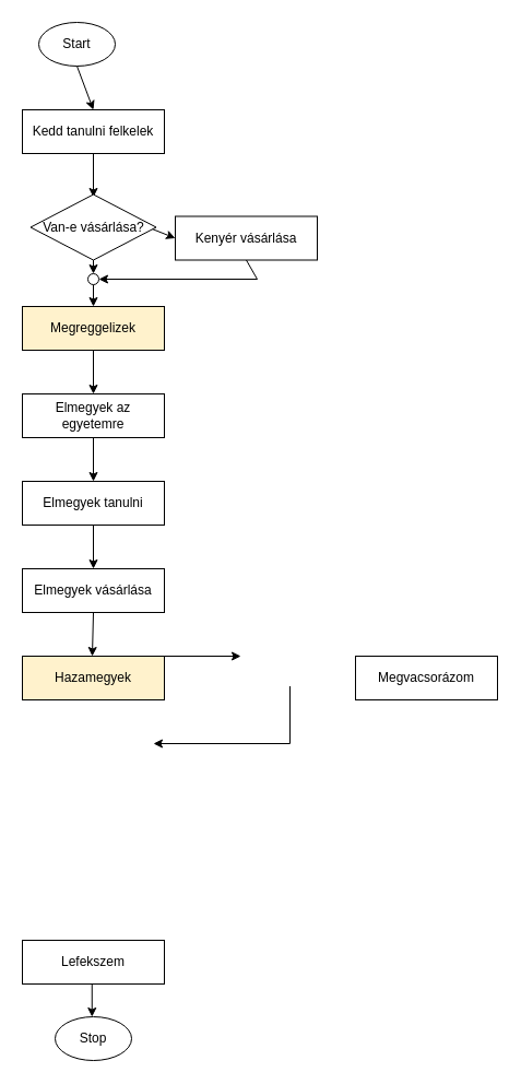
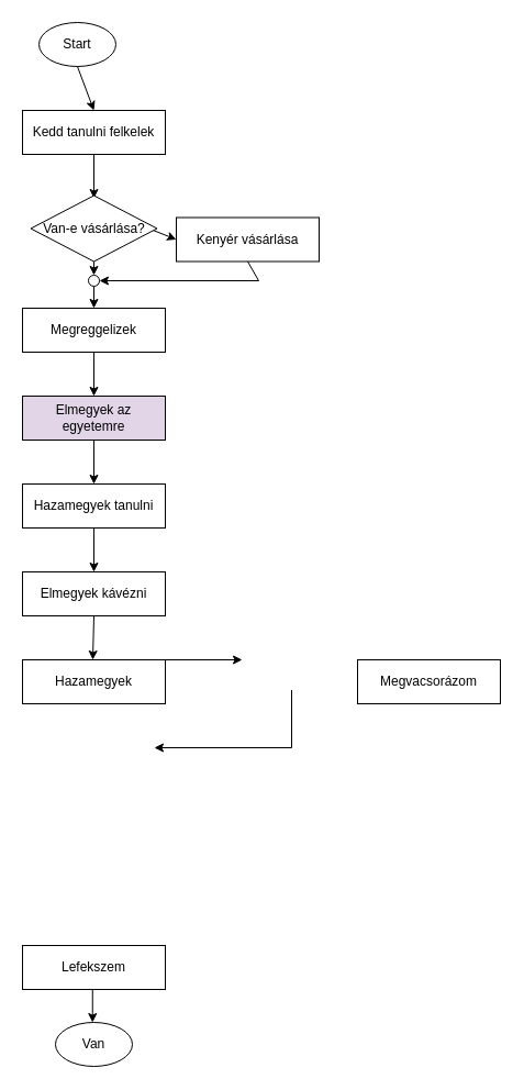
  <mxCell id="0" />
  <mxCell id="1" parent="0" />
  <mxCell id="2" value="Start" style="ellipse;whiteSpace=wrap;html=1;" vertex="1" parent="1"><mxGeometry x="35" y="20" width="70" height="40" as="geometry" /></mxCell>
  <mxCell id="3" value="" style="endArrow=classic;html=1;rounded=0;exitX=0.5;exitY=1;exitDx=0;exitDy=0;" edge="1" parent="1" source="2"><mxGeometry width="50" height="50" relative="1" as="geometry"><mxPoint x="-10" y="320" as="sourcePoint" /><mxPoint x="85" y="100" as="targetPoint" /></mxGeometry></mxCell>
  <mxCell id="4" value="" style="endArrow=classic;html=1;rounded=0;exitX=0.5;exitY=1;exitDx=0;exitDy=0;" edge="1" parent="1"><mxGeometry width="50" height="50" relative="1" as="geometry"><mxPoint x="85" y="140" as="sourcePoint" /><mxPoint x="85" y="180" as="targetPoint" /></mxGeometry></mxCell>
  <mxCell id="5" value="" style="endArrow=classic;html=1;rounded=0;exitX=0.5;exitY=1;exitDx=0;exitDy=0;" edge="1" parent="1" source="14"><mxGeometry width="50" height="50" relative="1" as="geometry"><mxPoint x="85" y="460" as="sourcePoint" /><mxPoint x="85" y="440" as="targetPoint" /></mxGeometry></mxCell>
  <mxCell id="6" value="" style="endArrow=classic;html=1;rounded=0;exitX=0.5;exitY=1;exitDx=0;exitDy=0;" edge="1" parent="1" source="15"><mxGeometry width="50" height="50" relative="1" as="geometry"><mxPoint x="85" y="540" as="sourcePoint" /><mxPoint x="85" y="520" as="targetPoint" /></mxGeometry></mxCell>
  <mxCell id="7" value="" style="endArrow=classic;html=1;rounded=0;exitX=0.5;exitY=1;exitDx=0;exitDy=0;" edge="1" parent="1" source="16"><mxGeometry width="50" height="50" relative="1" as="geometry"><mxPoint x="84.23" y="610" as="sourcePoint" /><mxPoint x="84" y="600" as="targetPoint" /></mxGeometry></mxCell>
- <mxCell id="8" value="Stop" style="ellipse;whiteSpace=wrap;html=1;" vertex="1" parent="1"><mxGeometry x="50" y="930" width="70" height="40" as="geometry" /></mxCell>
+ <mxCell id="8" value="Van" style="ellipse;whiteSpace=wrap;html=1;" vertex="1" parent="1"><mxGeometry x="50" y="930" width="70" height="40" as="geometry" /></mxCell>
  <mxCell id="9" value="" style="endArrow=classic;html=1;rounded=0;exitX=0.5;exitY=1;exitDx=0;exitDy=0;" edge="1" parent="1"><mxGeometry width="50" height="50" relative="1" as="geometry"><mxPoint x="83.75" y="890" as="sourcePoint" /><mxPoint x="83.75" y="930" as="targetPoint" /></mxGeometry></mxCell>
  <mxCell id="10" value="" style="endArrow=classic;html=1;rounded=0;exitX=1;exitY=0.5;exitDx=0;exitDy=0;" edge="1" parent="1"><mxGeometry width="50" height="50" relative="1" as="geometry"><mxPoint x="140" y="600" as="sourcePoint" /><mxPoint x="220" y="600" as="targetPoint" /></mxGeometry></mxCell>
  <mxCell id="11" value="" style="endArrow=classic;html=1;rounded=0;entryX=1;entryY=0.5;entryDx=0;entryDy=0;exitX=0.5;exitY=1;exitDx=0;exitDy=0;" edge="1" parent="1"><mxGeometry width="50" height="50" relative="1" as="geometry"><mxPoint x="265" y="627.5" as="sourcePoint" /><mxPoint x="140" y="680" as="targetPoint" /><Array as="points"><mxPoint x="265" y="680" /></Array></mxGeometry></mxCell>
  <mxCell id="12" value="Kedd tanulni felkelek" style="rounded=0;whiteSpace=wrap;html=1;" vertex="1" parent="1"><mxGeometry x="20" y="100" width="130" height="40" as="geometry" /></mxCell>
- <mxCell id="13" value="Megreggelizek" style="rounded=0;whiteSpace=wrap;html=1;fillColor=#fff2cc;" vertex="1" parent="1"><mxGeometry x="20" y="280" width="130" height="40" as="geometry" /></mxCell>
- <mxCell id="14" value="Elmegyek az egyetemre" style="rounded=0;whiteSpace=wrap;html=1;" vertex="1" parent="1"><mxGeometry x="20" y="360" width="130" height="40" as="geometry" /></mxCell>
- <mxCell id="15" value="Elmegyek tanulni" style="rounded=0;whiteSpace=wrap;html=1;" vertex="1" parent="1"><mxGeometry x="20" y="440" width="130" height="40" as="geometry" /></mxCell>
- <mxCell id="16" value="Elmegyek vásárlása" style="rounded=0;whiteSpace=wrap;html=1;" vertex="1" parent="1"><mxGeometry x="20" y="520" width="130" height="40" as="geometry" /></mxCell>
- <mxCell id="17" value="Hazamegyek" style="rounded=0;whiteSpace=wrap;html=1;fillColor=#fff2cc;" vertex="1" parent="1"><mxGeometry x="20" y="600" width="130" height="40" as="geometry" /></mxCell>
+ <mxCell id="13" value="Megreggelizek" style="rounded=0;whiteSpace=wrap;html=1;" vertex="1" parent="1"><mxGeometry x="20" y="280" width="130" height="40" as="geometry" /></mxCell>
+ <mxCell id="14" value="Elmegyek az egyetemre" style="rounded=0;whiteSpace=wrap;html=1;fillColor=#e1d5e7;" vertex="1" parent="1"><mxGeometry x="20" y="360" width="130" height="40" as="geometry" /></mxCell>
+ <mxCell id="15" value="Hazamegyek tanulni" style="rounded=0;whiteSpace=wrap;html=1;" vertex="1" parent="1"><mxGeometry x="20" y="440" width="130" height="40" as="geometry" /></mxCell>
+ <mxCell id="16" value="Elmegyek kávézni" style="rounded=0;whiteSpace=wrap;html=1;" vertex="1" parent="1"><mxGeometry x="20" y="520" width="130" height="40" as="geometry" /></mxCell>
+ <mxCell id="17" value="Hazamegyek" style="rounded=0;whiteSpace=wrap;html=1;" vertex="1" parent="1"><mxGeometry x="20" y="600" width="130" height="40" as="geometry" /></mxCell>
  <mxCell id="18" value="Megvacsorázom" style="rounded=0;whiteSpace=wrap;html=1;" vertex="1" parent="1"><mxGeometry x="325" y="600" width="130" height="40" as="geometry" /></mxCell>
  <mxCell id="19" value="Lefekszem" style="rounded=0;whiteSpace=wrap;html=1;" vertex="1" parent="1"><mxGeometry x="20" y="860" width="130" height="40" as="geometry" /></mxCell>
  <mxCell id="20" value="Kenyér vásárlása" style="rounded=0;whiteSpace=wrap;html=1;" vertex="1" parent="1"><mxGeometry x="160" y="197.5" width="130" height="40" as="geometry" /></mxCell>
  <mxCell id="21" value="" style="endArrow=classic;html=1;rounded=0;entryX=0;entryY=0.5;entryDx=0;entryDy=0;exitX=1;exitY=0.5;exitDx=0;exitDy=0;" edge="1" parent="1" target="20"><mxGeometry width="50" height="50" relative="1" as="geometry"><mxPoint x="135" y="207.5" as="sourcePoint" /><mxPoint x="-50" y="330" as="targetPoint" /></mxGeometry></mxCell>
  <mxCell id="22" value="" style="endArrow=classic;html=1;rounded=0;exitX=0.5;exitY=1;exitDx=0;exitDy=0;" edge="1" parent="1" source="25"><mxGeometry width="50" height="50" relative="1" as="geometry"><mxPoint x="-100" y="380" as="sourcePoint" /><mxPoint x="85" y="280" as="targetPoint" /></mxGeometry></mxCell>
  <mxCell id="23" value="Van-e vásárlása?" style="rhombus;whiteSpace=wrap;html=1;" vertex="1" parent="1"><mxGeometry x="27.5" y="177.5" width="115" height="60" as="geometry" /></mxCell>
  <mxCell id="24" value="" style="endArrow=classic;html=1;rounded=0;exitX=0.5;exitY=1;exitDx=0;exitDy=0;" edge="1" parent="1" source="23" target="25"><mxGeometry width="50" height="50" relative="1" as="geometry"><mxPoint x="85" y="238" as="sourcePoint" /><mxPoint x="85" y="280" as="targetPoint" /></mxGeometry></mxCell>
  <mxCell id="25" value="" style="ellipse;whiteSpace=wrap;html=1;aspect=fixed;" vertex="1" parent="1"><mxGeometry x="80" y="250" width="10" height="10" as="geometry" /></mxCell>
  <mxCell id="26" value="" style="endArrow=classic;html=1;rounded=0;entryX=1;entryY=0.5;entryDx=0;entryDy=0;exitX=0.5;exitY=1;exitDx=0;exitDy=0;" edge="1" parent="1" source="20" target="25"><mxGeometry width="50" height="50" relative="1" as="geometry"><mxPoint x="240" y="250" as="sourcePoint" /><mxPoint x="-50" y="330" as="targetPoint" /><Array as="points"><mxPoint x="235" y="255" /></Array></mxGeometry></mxCell>
  <mxCell id="27" value="" style="endArrow=classic;html=1;rounded=0;exitX=0.5;exitY=1;exitDx=0;exitDy=0;" edge="1" parent="1" source="13"><mxGeometry width="50" height="50" relative="1" as="geometry"><mxPoint x="-100" y="380" as="sourcePoint" /><mxPoint x="85" y="360" as="targetPoint" /></mxGeometry></mxCell>
